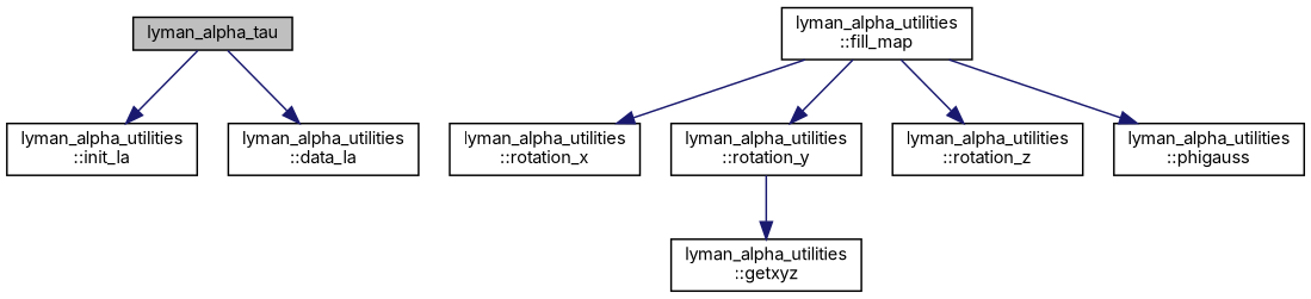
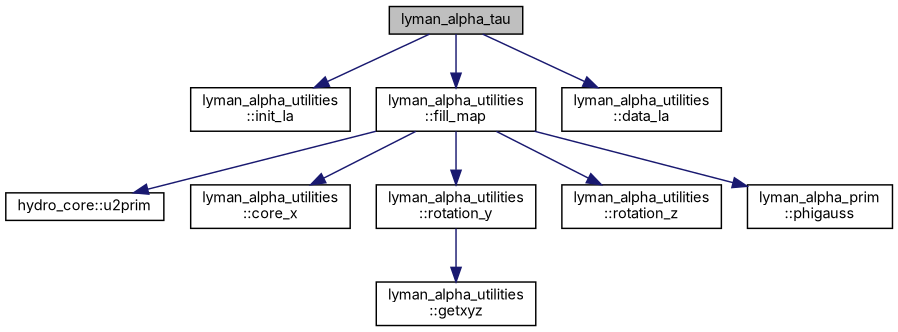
  digraph {
    fontname=Inter
    rankdir=TB
    node [color=black fillcolor=white fontname=Inter fontsize=10 shape=record style=filled]
    edge [color=midnightblue fontname=Inter fontsize=10 labelfontname=Helvetica labelfontsize=10 style=solid]
    n1 [fillcolor=grey75 fontcolor=black height=0.2 label=lyman_alpha_tau width=0.4]
    n2 [height=0.2 label="lyman_alpha_utilities\l::init_la" width=0.4]
    n3 [height=0.2 label="lyman_alpha_utilities\l::fill_map" width=0.4]
    n4 [height=0.2 label="lyman_alpha_utilities\l::data_la" width=0.4]
-   n6 [height=0.2 label="lyman_alpha_utilities\l::rotation_x" width=0.4]
+   n5 [height=0.2 label="hydro_core::u2prim" width=0.4]
+   n6 [height=0.2 label="lyman_alpha_utilities\l::core_x" width=0.4]
    n7 [height=0.2 label="lyman_alpha_utilities\l::rotation_y" width=0.4]
    n8 [height=0.2 label="lyman_alpha_utilities\l::rotation_z" width=0.4]
-   n9 [height=0.2 label="lyman_alpha_utilities\l::phigauss" width=0.4]
+   n9 [height=0.2 label="lyman_alpha_prim\l::phigauss" width=0.4]
    n10 [height=0.2 label="lyman_alpha_utilities\l::getxyz" width=0.4]
    n1 -> n2
+   n1 -> n3
    n1 -> n4
+   n3 -> n5
    n3 -> n6
    n3 -> n7
    n3 -> n8
    n3 -> n9
    n7 -> n10
  }
